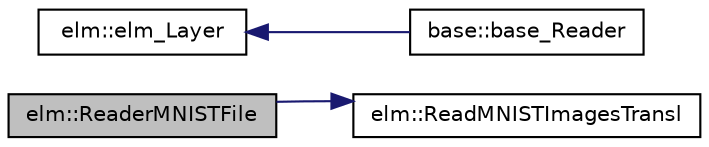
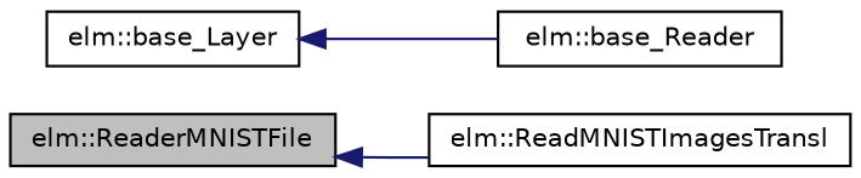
  digraph {
    rankdir=LR
    node [color=black fillcolor=white fontname=Helvetica fontsize=10 shape=record style=filled]
    edge [color=midnightblue dir=back fontname=Helvetica fontsize=10 labelfontname=Helvetica labelfontsize=10 style=solid]
    n1 [fillcolor=grey75 fontcolor=black height=0.2 label="elm::ReaderMNISTFile" width=0.4]
    n2 [height=0.2 label="elm::ReadMNISTImagesTransl" width=0.4]
-   n3 [height=0.2 label="base::base_Reader" width=0.4]
-   n4 [height=0.2 label="elm::elm_Layer" width=0.4]
-   n2 -> n1
+   n3 [height=0.2 label="elm::base_Reader" width=0.4]
+   n4 [height=0.2 label="elm::base_Layer" width=0.4]
+   n1 -> n2
    n4 -> n3
  }
